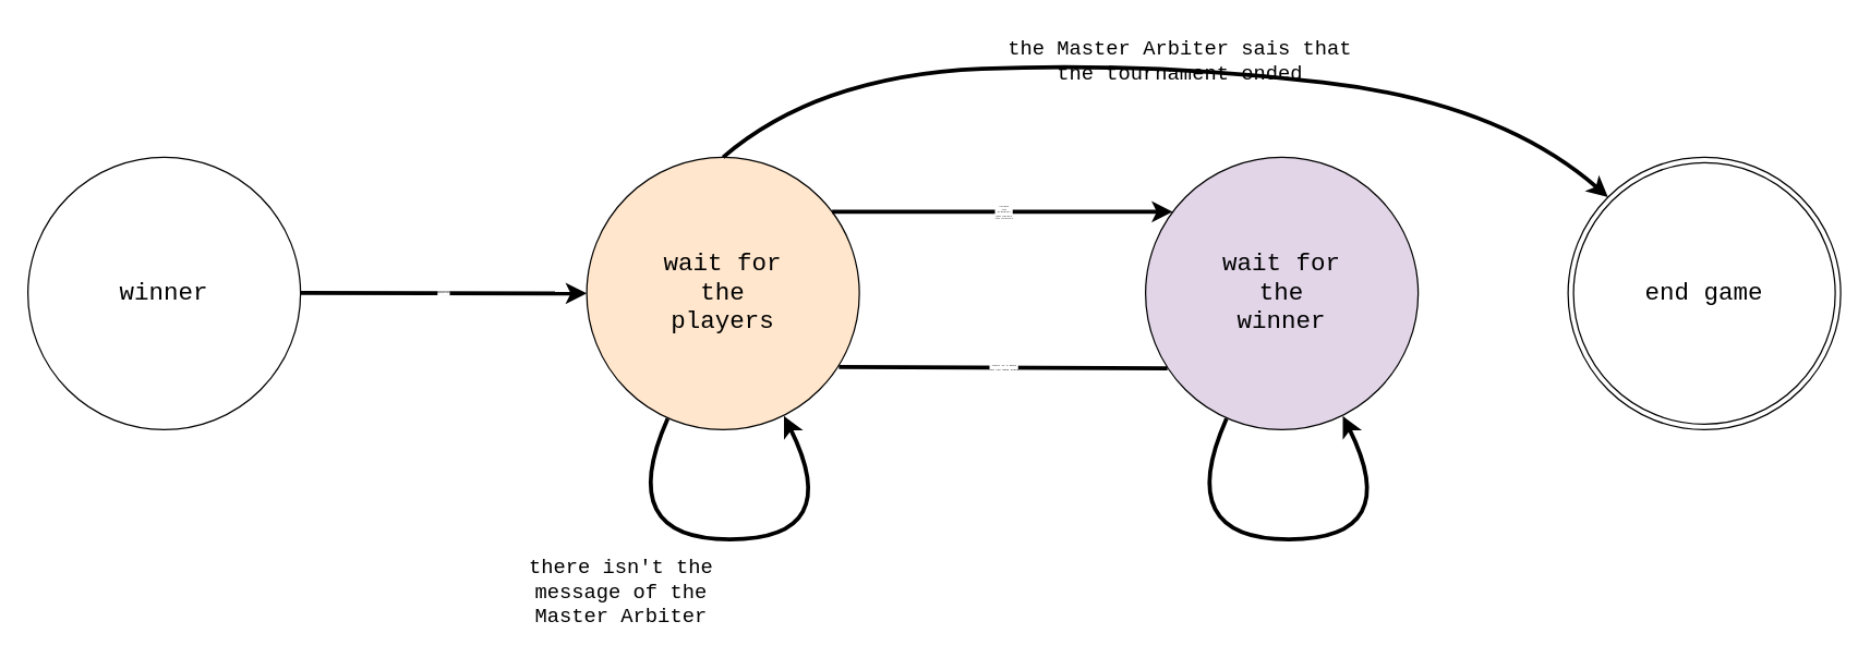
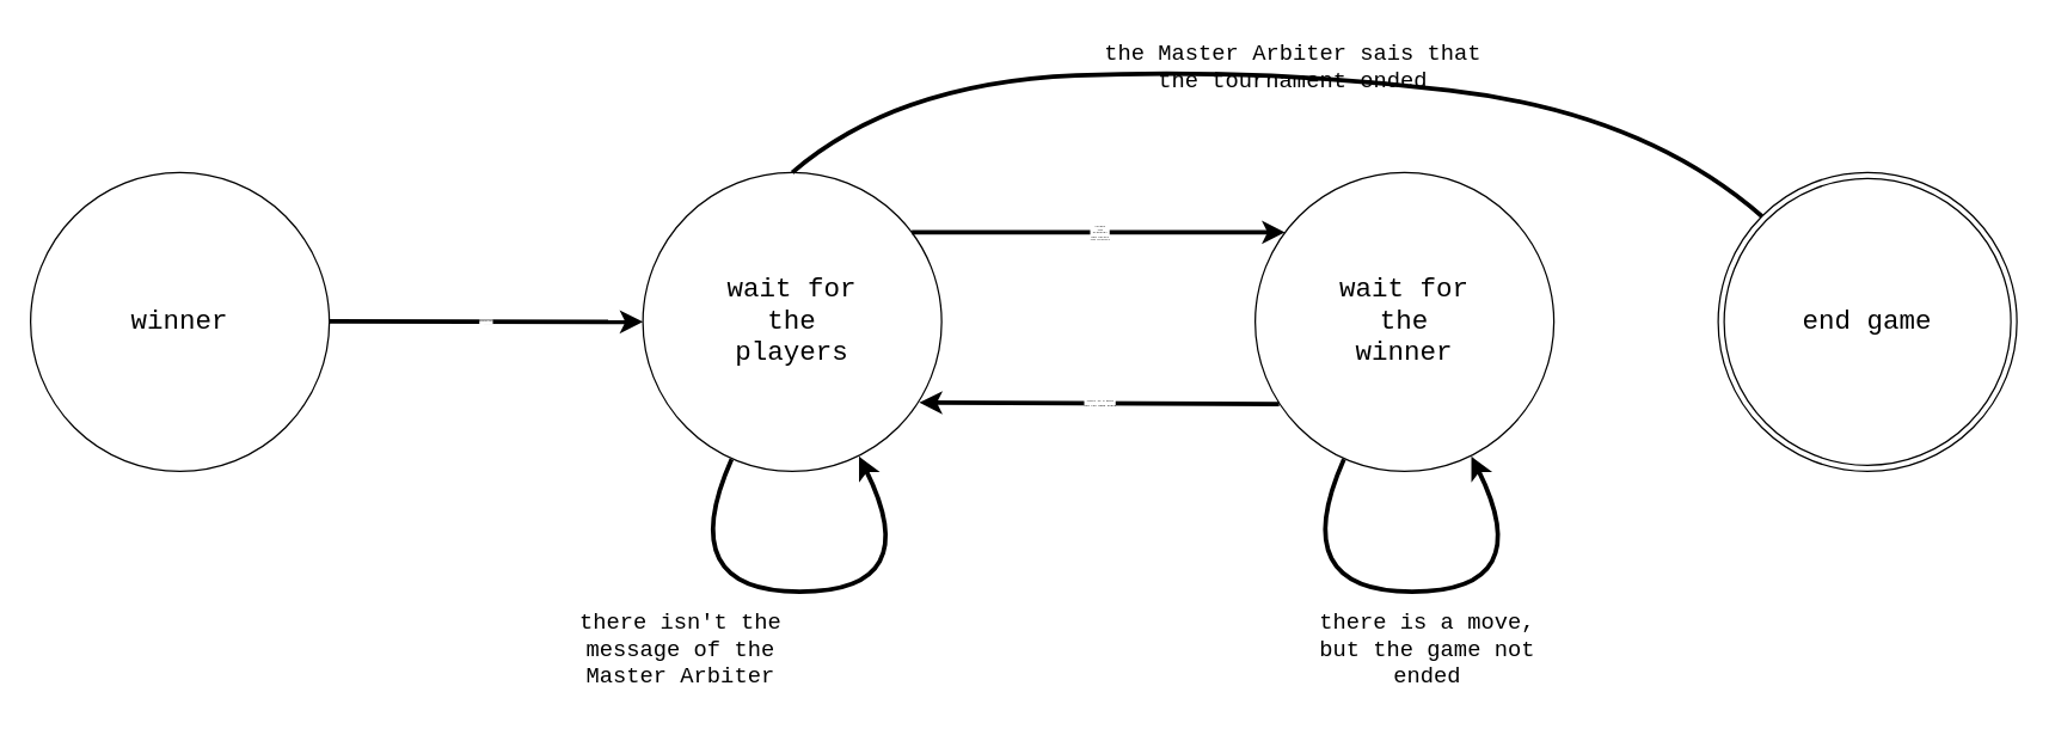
  <mxCell id="0" />
  <mxCell id="1" parent="0" />
  <mxCell id="2" value="&lt;font style=&quot;font-size: 18px;&quot;&gt;winner&lt;/font&gt;" style="ellipse;whiteSpace=wrap;html=1;aspect=fixed;fontFamily=Courier New;" parent="1" vertex="1"><mxGeometry x="20" y="115" width="200" height="200" as="geometry" /></mxCell>
  <mxCell id="3" value="" style="endArrow=classic;html=1;rounded=0;fontFamily=Courier New;fontSize=15;strokeWidth=3;entryX=0;entryY=0.5;entryDx=0;entryDy=0;" parent="1" target="5" edge="1"><mxGeometry relative="1" as="geometry"><mxPoint x="220" y="214.5" as="sourcePoint" /><mxPoint x="480" y="215" as="targetPoint" /><Array as="points" /></mxGeometry></mxCell>
  <mxCell id="4" value="&lt;div&gt;Register&lt;/div&gt;" style="edgeLabel;resizable=0;html=1;align=center;verticalAlign=middle;fontFamily=Courier New;fontSize=2;" parent="3" connectable="0" vertex="1"><mxGeometry relative="1" as="geometry" /></mxCell>
- <mxCell id="5" value="&lt;div style=&quot;font-size: 18px;&quot;&gt;&lt;font style=&quot;font-size: 18px;&quot;&gt;wait for&lt;/font&gt;&lt;/div&gt;&lt;div style=&quot;font-size: 18px;&quot;&gt;&lt;font style=&quot;font-size: 18px;&quot;&gt;the&lt;/font&gt;&lt;/div&gt;&lt;div style=&quot;font-size: 18px;&quot;&gt;&lt;font style=&quot;font-size: 18px;&quot;&gt;players&lt;br&gt;&lt;/font&gt;&lt;/div&gt;" style="ellipse;whiteSpace=wrap;html=1;aspect=fixed;fontFamily=Courier New;fillColor=#ffe6cc;" parent="1" vertex="1"><mxGeometry x="430" y="115" width="200" height="200" as="geometry" /></mxCell>
+ <mxCell id="5" value="&lt;div style=&quot;font-size: 18px;&quot;&gt;&lt;font style=&quot;font-size: 18px;&quot;&gt;wait for&lt;/font&gt;&lt;/div&gt;&lt;div style=&quot;font-size: 18px;&quot;&gt;&lt;font style=&quot;font-size: 18px;&quot;&gt;the&lt;/font&gt;&lt;/div&gt;&lt;div style=&quot;font-size: 18px;&quot;&gt;&lt;font style=&quot;font-size: 18px;&quot;&gt;players&lt;br&gt;&lt;/font&gt;&lt;/div&gt;" style="ellipse;whiteSpace=wrap;html=1;aspect=fixed;fontFamily=Courier New;" parent="1" vertex="1"><mxGeometry x="430" y="115" width="200" height="200" as="geometry" /></mxCell>
  <mxCell id="6" value="&lt;div&gt;&lt;font style=&quot;font-size: 18px;&quot;&gt;&lt;br&gt;&lt;/font&gt;&lt;/div&gt;" style="text;whiteSpace=wrap;html=1;fontSize=18;fontFamily=Courier New;" parent="1" vertex="1"><mxGeometry x="750" y="165" width="30" height="50" as="geometry" /></mxCell>
- <mxCell id="7" value="&lt;div style=&quot;font-size: 18px;&quot;&gt;&lt;font style=&quot;font-size: 18px;&quot;&gt;wait for&lt;/font&gt;&lt;/div&gt;&lt;div style=&quot;font-size: 18px;&quot;&gt;&lt;font style=&quot;font-size: 18px;&quot;&gt;the&lt;/font&gt;&lt;/div&gt;&lt;div style=&quot;font-size: 18px;&quot;&gt;&lt;font style=&quot;font-size: 18px;&quot;&gt;winner&lt;br&gt;&lt;/font&gt;&lt;/div&gt;" style="ellipse;whiteSpace=wrap;html=1;aspect=fixed;fontFamily=Courier New;fillColor=#e1d5e7;" parent="1" vertex="1"><mxGeometry x="840" y="115" width="200" height="200" as="geometry" /></mxCell>
+ <mxCell id="7" value="&lt;div style=&quot;font-size: 18px;&quot;&gt;&lt;font style=&quot;font-size: 18px;&quot;&gt;wait for&lt;/font&gt;&lt;/div&gt;&lt;div style=&quot;font-size: 18px;&quot;&gt;&lt;font style=&quot;font-size: 18px;&quot;&gt;the&lt;/font&gt;&lt;/div&gt;&lt;div style=&quot;font-size: 18px;&quot;&gt;&lt;font style=&quot;font-size: 18px;&quot;&gt;winner&lt;br&gt;&lt;/font&gt;&lt;/div&gt;" style="ellipse;whiteSpace=wrap;html=1;aspect=fixed;fontFamily=Courier New;" parent="1" vertex="1"><mxGeometry x="840" y="115" width="200" height="200" as="geometry" /></mxCell>
  <mxCell id="8" value="" style="endArrow=classic;html=1;rounded=0;fontFamily=Courier New;fontSize=15;strokeWidth=3;exitX=1;exitY=0.5;exitDx=0;exitDy=0;entryX=0.1;entryY=0.2;entryDx=0;entryDy=0;entryPerimeter=0;" parent="1" target="7" edge="1"><mxGeometry relative="1" as="geometry"><mxPoint x="610" y="155" as="sourcePoint" /><mxPoint x="830" y="155" as="targetPoint" /><Array as="points"><mxPoint x="700" y="155" /></Array></mxGeometry></mxCell>
  <mxCell id="9" value="&lt;div&gt;Accept&lt;/div&gt;&lt;div&gt;the &lt;br&gt;&lt;/div&gt;&lt;div&gt;Proposal&lt;/div&gt;&lt;div&gt;and notify&lt;/div&gt;&lt;div&gt;the players&lt;/div&gt;" style="edgeLabel;resizable=0;html=1;align=center;verticalAlign=middle;fontFamily=Courier New;fontSize=2;" parent="8" connectable="0" vertex="1"><mxGeometry relative="1" as="geometry" /></mxCell>
  <mxCell id="10" value="end game" style="ellipse;shape=doubleEllipse;whiteSpace=wrap;html=1;aspect=fixed;fontFamily=Courier New;fontSize=18;" parent="1" vertex="1"><mxGeometry x="1150" y="115" width="200" height="200" as="geometry" /></mxCell>
  <mxCell id="11" value="" style="curved=1;endArrow=classic;html=1;rounded=0;fontFamily=Courier New;fontSize=18;strokeWidth=3;" edge="1" parent="1"><mxGeometry width="50" height="50" relative="1" as="geometry"><mxPoint x="489.386" y="306.941" as="sourcePoint" /><mxPoint x="574.721" y="305.003" as="targetPoint" /><Array as="points"><mxPoint x="450" y="395.56" /><mxPoint x="620" y="395.56" /></Array></mxGeometry></mxCell>
  <mxCell id="12" value="&lt;div style=&quot;font-size: 15px;&quot;&gt;&lt;font style=&quot;font-size: 15px;&quot; face=&quot;Courier New&quot;&gt;there isn't the &lt;br&gt;&lt;/font&gt;&lt;/div&gt;&lt;div style=&quot;font-size: 15px;&quot;&gt;&lt;font style=&quot;font-size: 15px;&quot; face=&quot;Courier New&quot;&gt;message of the &lt;br&gt;&lt;/font&gt;&lt;/div&gt;&lt;div style=&quot;font-size: 15px;&quot;&gt;&lt;font style=&quot;font-size: 15px;&quot; face=&quot;Courier New&quot;&gt;Master Arbiter&lt;br&gt;&lt;/font&gt;&lt;/div&gt;" style="text;html=1;align=center;verticalAlign=middle;resizable=0;points=[];autosize=1;strokeColor=none;fillColor=none;fontSize=15;fontFamily=Courier New;" vertex="1" parent="1"><mxGeometry x="375" y="400" width="160" height="70" as="geometry" /></mxCell>
  <mxCell id="13" value="" style="curved=1;endArrow=classic;html=1;rounded=0;fontFamily=Courier New;fontSize=18;strokeWidth=3;" edge="1" parent="1"><mxGeometry width="50" height="50" relative="1" as="geometry"><mxPoint x="899.386" y="306.941" as="sourcePoint" /><mxPoint x="984.721" y="305.003" as="targetPoint" /><Array as="points"><mxPoint x="860" y="395.56" /><mxPoint x="1030" y="395.56" /></Array></mxGeometry></mxCell>
- <mxCell id="15" value="" style="endArrow=none;html=1;rounded=0;fontFamily=Courier New;fontSize=15;strokeWidth=3;exitX=0.08;exitY=0.775;exitDx=0;exitDy=0;exitPerimeter=0;entryX=0.925;entryY=0.77;entryDx=0;entryDy=0;entryPerimeter=0;" edge="1" parent="1" source="7" target="5"><mxGeometry relative="1" as="geometry"><mxPoint x="876" y="269" as="sourcePoint" /><mxPoint x="620" y="270" as="targetPoint" /><Array as="points" /></mxGeometry></mxCell>
+ <mxCell id="14" value="&lt;div&gt;there is a move, &lt;br&gt;&lt;/div&gt;&lt;div&gt;but the game not &lt;br&gt;&lt;/div&gt;&lt;div&gt;ended&lt;/div&gt;" style="text;html=1;align=center;verticalAlign=middle;resizable=0;points=[];autosize=1;strokeColor=none;fillColor=none;fontSize=15;fontFamily=Courier New;" vertex="1" parent="1"><mxGeometry x="870" y="400" width="170" height="70" as="geometry" /></mxCell>
+ <mxCell id="15" value="" style="endArrow=classic;html=1;rounded=0;fontFamily=Courier New;fontSize=15;strokeWidth=3;exitX=0.08;exitY=0.775;exitDx=0;exitDy=0;exitPerimeter=0;entryX=0.925;entryY=0.77;entryDx=0;entryDy=0;entryPerimeter=0;" edge="1" parent="1" source="7" target="5"><mxGeometry relative="1" as="geometry"><mxPoint x="876" y="269" as="sourcePoint" /><mxPoint x="620" y="270" as="targetPoint" /><Array as="points" /></mxGeometry></mxCell>
  <mxCell id="16" value="&lt;div&gt;there is a move&lt;/div&gt;&lt;div&gt;and the game ended&lt;br&gt;&lt;/div&gt;" style="edgeLabel;resizable=0;html=1;align=center;verticalAlign=middle;fontFamily=Courier New;fontSize=2;" connectable="0" vertex="1" parent="15"><mxGeometry relative="1" as="geometry" /></mxCell>
- <mxCell id="17" value="" style="curved=1;endArrow=classic;html=1;rounded=0;fontFamily=Courier New;fontSize=18;strokeWidth=3;exitX=0.5;exitY=0;exitDx=0;exitDy=0;entryX=0;entryY=0;entryDx=0;entryDy=0;" edge="1" parent="1" source="5" target="10"><mxGeometry width="50" height="50" relative="1" as="geometry"><mxPoint x="909.386" y="316.941" as="sourcePoint" /><mxPoint x="994.721" y="315.003" as="targetPoint" /><Array as="points"><mxPoint x="600" y="55" /><mxPoint x="840" y="45" /><mxPoint x="1100" y="75" /></Array></mxGeometry></mxCell>
+ <mxCell id="17" value="" style="curved=1;endArrow=none;html=1;rounded=0;fontFamily=Courier New;fontSize=18;strokeWidth=3;exitX=0.5;exitY=0;exitDx=0;exitDy=0;entryX=0;entryY=0;entryDx=0;entryDy=0;" edge="1" parent="1" source="5" target="10"><mxGeometry width="50" height="50" relative="1" as="geometry"><mxPoint x="909.386" y="316.941" as="sourcePoint" /><mxPoint x="994.721" y="315.003" as="targetPoint" /><Array as="points"><mxPoint x="600" y="55" /><mxPoint x="840" y="45" /><mxPoint x="1100" y="75" /></Array></mxGeometry></mxCell>
  <mxCell id="18" value="&lt;div&gt;the Master Arbiter sais that&lt;/div&gt;&lt;div&gt;the tournament ended&lt;br&gt;&lt;/div&gt;" style="text;html=1;align=center;verticalAlign=middle;resizable=0;points=[];autosize=1;strokeColor=none;fillColor=none;fontSize=15;fontFamily=Courier New;" vertex="1" parent="1"><mxGeometry x="725" y="20" width="280" height="50" as="geometry" /></mxCell>
